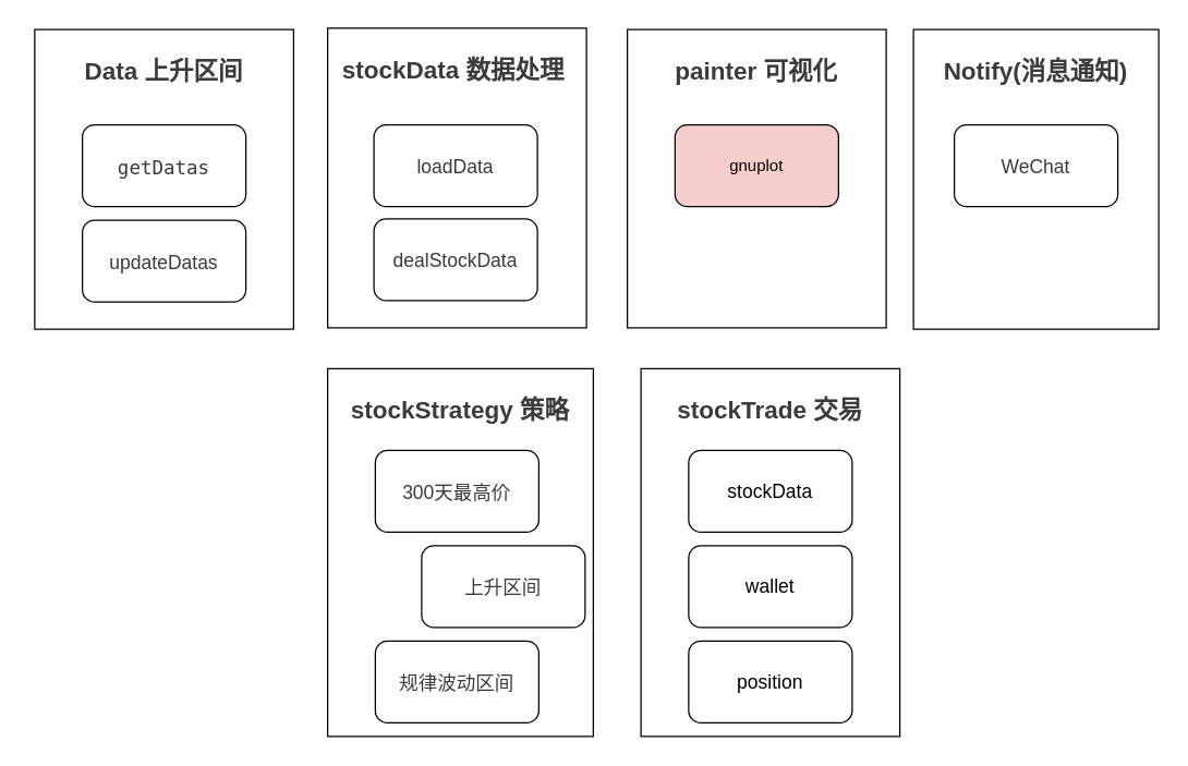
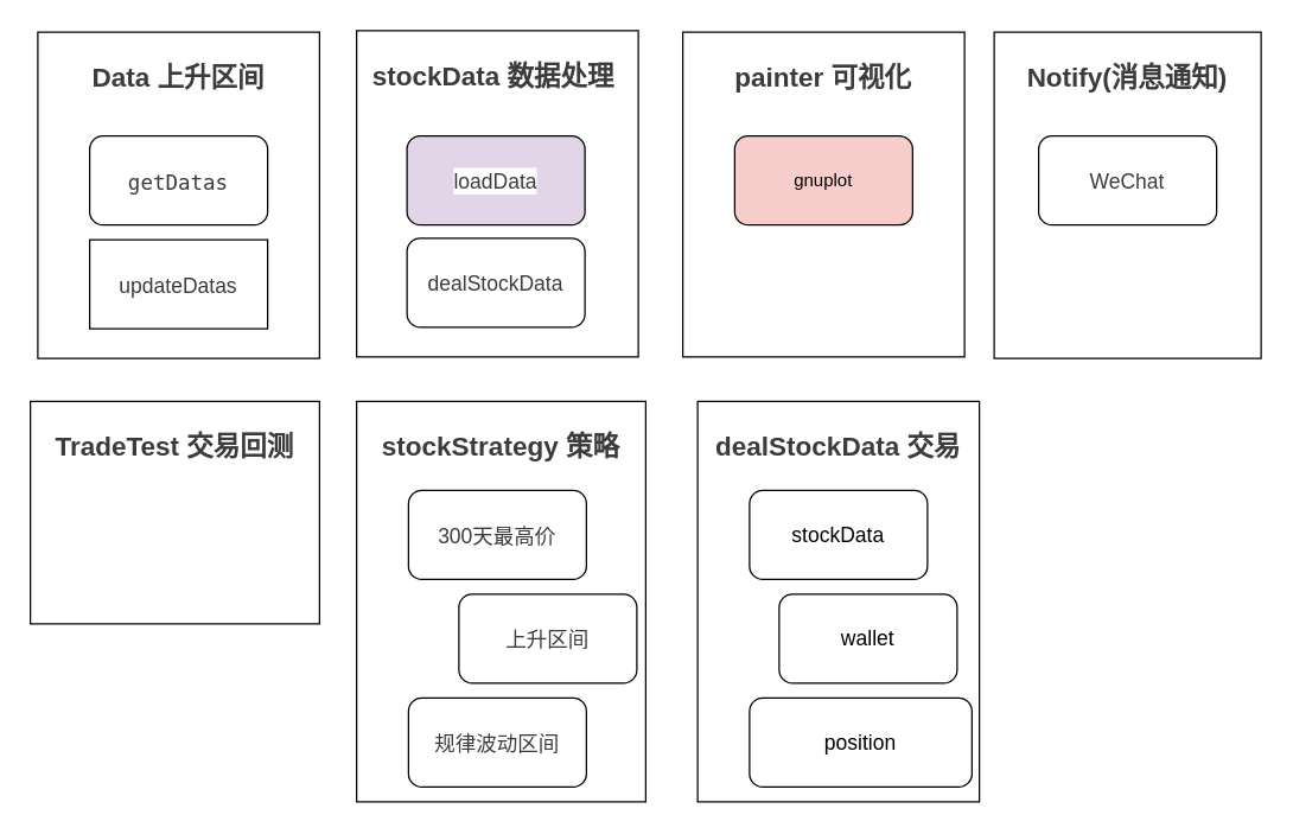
  <mxCell id="0" />
  <mxCell id="1" parent="0" />
- <mxCell id="2" value="&lt;h2 style=&quot;color: light-dark(rgb(59, 59, 59), rgb(59, 59, 59)); background-color: light-dark(rgb(255, 255, 255), rgb(255, 255, 255)); line-height: 18px; white-space: pre;&quot;&gt;&lt;font face=&quot;Helvetica&quot;&gt;stockTrade 交易&lt;/font&gt;&lt;/h2&gt;" style="rounded=0;whiteSpace=wrap;html=1;verticalAlign=top;" vertex="1" parent="1"><mxGeometry x="470" y="270" width="190" height="270" as="geometry" /></mxCell>
+ <mxCell id="2" value="&lt;h2 style=&quot;color: light-dark(rgb(59, 59, 59), rgb(59, 59, 59)); background-color: light-dark(rgb(255, 255, 255), rgb(255, 255, 255)); line-height: 18px; white-space: pre;&quot;&gt;&lt;font face=&quot;Helvetica&quot;&gt;dealStockData 交易&lt;/font&gt;&lt;/h2&gt;" style="rounded=0;whiteSpace=wrap;html=1;verticalAlign=top;" vertex="1" parent="1"><mxGeometry x="470" y="270" width="190" height="270" as="geometry" /></mxCell>
  <mxCell id="3" value="&lt;h2 style=&quot;color: light-dark(rgb(59, 59, 59), rgb(59, 59, 59)); background-color: light-dark(rgb(255, 255, 255), rgb(255, 255, 255)); line-height: 18px; white-space: pre;&quot;&gt;Notify(消息通知)&lt;/h2&gt;" style="rounded=0;whiteSpace=wrap;html=1;verticalAlign=top;" vertex="1" parent="1"><mxGeometry x="670" y="21" width="180" height="220" as="geometry" /></mxCell>
  <mxCell id="4" value="&lt;h2 style=&quot;color: light-dark(rgb(59, 59, 59), rgb(59, 59, 59)); background-color: light-dark(rgb(255, 255, 255), rgb(255, 255, 255)); line-height: 18px; white-space: pre;&quot;&gt;&lt;font face=&quot;Helvetica&quot;&gt;Data 上升区间&lt;/font&gt;&lt;/h2&gt;" style="rounded=0;whiteSpace=wrap;html=1;verticalAlign=top;" vertex="1" parent="1"><mxGeometry x="25" y="21" width="190" height="220" as="geometry" /></mxCell>
  <mxCell id="5" value="&lt;h2 style=&quot;color: light-dark(rgb(59, 59, 59), rgb(59, 59, 59)); background-color: light-dark(rgb(255, 255, 255), rgb(255, 255, 255)); line-height: 18px; white-space: pre;&quot;&gt;&lt;font face=&quot;Helvetica&quot;&gt;stockData 数据处理 &lt;/font&gt;&lt;/h2&gt;" style="rounded=0;whiteSpace=wrap;html=1;verticalAlign=top;" vertex="1" parent="1"><mxGeometry x="240" y="20" width="190" height="220" as="geometry" /></mxCell>
  <mxCell id="6" value="&lt;h2 style=&quot;color: light-dark(rgb(59, 59, 59), rgb(59, 59, 59)); background-color: light-dark(rgb(255, 255, 255), rgb(255, 255, 255)); line-height: 18px; white-space: pre;&quot;&gt;painter 可视化&lt;br&gt;&lt;/h2&gt;" style="rounded=0;whiteSpace=wrap;html=1;verticalAlign=top;" vertex="1" parent="1"><mxGeometry x="460" y="21" width="190" height="219" as="geometry" /></mxCell>
  <mxCell id="7" value="&lt;h2 style=&quot;color: light-dark(rgb(59, 59, 59), rgb(59, 59, 59)); background-color: light-dark(rgb(255, 255, 255), rgb(255, 255, 255)); line-height: 18px; white-space: pre;&quot;&gt;stockStrategy 策略&lt;br&gt;&lt;/h2&gt;" style="rounded=0;whiteSpace=wrap;html=1;verticalAlign=top;" vertex="1" parent="1"><mxGeometry x="240" y="270" width="195" height="270" as="geometry" /></mxCell>
- <mxCell id="8" value="&lt;div style=&quot;color: rgb(59, 59, 59); line-height: 18px; white-space: pre;&quot;&gt;&lt;div style=&quot;line-height: 18px;&quot;&gt;loadData&lt;/div&gt;&lt;/div&gt;" style="rounded=1;whiteSpace=wrap;html=1;fontFamily=Helvetica;fontSize=14;labelBackgroundColor=default;" vertex="1" parent="1"><mxGeometry x="274" y="91" width="120" height="60" as="geometry" /></mxCell>
+ <mxCell id="8" value="&lt;div style=&quot;color: rgb(59, 59, 59); line-height: 18px; white-space: pre;&quot;&gt;&lt;div style=&quot;line-height: 18px;&quot;&gt;loadData&lt;/div&gt;&lt;/div&gt;" style="rounded=1;whiteSpace=wrap;html=1;fontFamily=Helvetica;fontSize=14;labelBackgroundColor=default;fillColor=#e1d5e7;" vertex="1" parent="1"><mxGeometry x="274" y="91" width="120" height="60" as="geometry" /></mxCell>
  <mxCell id="9" value="&lt;div style=&quot;color: rgb(59, 59, 59); line-height: 18px; white-space: pre;&quot;&gt;&lt;div style=&quot;line-height: 18px;&quot;&gt;WeChat&lt;/div&gt;&lt;/div&gt;" style="rounded=1;whiteSpace=wrap;html=1;fontFamily=Helvetica;fontSize=14;labelBackgroundColor=default;" vertex="1" parent="1"><mxGeometry x="700" y="91" width="120" height="60" as="geometry" /></mxCell>
  <mxCell id="10" value="&lt;div style=&quot;color: rgb(59, 59, 59); line-height: 18px; white-space: pre;&quot;&gt;&lt;div style=&quot;line-height: 18px;&quot;&gt;&lt;div style=&quot;margin-top: 0px; border: 1px solid var(--vscode-widget-border); padding: 16px; border-radius: 3px; overflow: auto; text-wrap: wrap; text-align: start;&quot;&gt;&lt;code data-line=&quot;119&quot; class=&quot;code-line&quot; dir=&quot;auto&quot; style=&quot;color: var(--vscode-editor-foreground); background-image: none; background-position: initial; background-size: initial; background-repeat: initial; background-attachment: initial; background-origin: initial; background-clip: initial; padding: 0px; border-radius: 4px; line-height: 1.357em; display: inline-block; tab-size: 4; position: relative;&quot;&gt;getDatas&lt;/code&gt;&lt;/div&gt;&lt;/div&gt;&lt;/div&gt;" style="rounded=1;whiteSpace=wrap;html=1;verticalAlign=top;fontFamily=Helvetica;fontSize=14;labelBackgroundColor=default;" vertex="1" parent="1"><mxGeometry x="60" y="91" width="120" height="60" as="geometry" /></mxCell>
- <mxCell id="11" value="&lt;div style=&quot;color: rgb(59, 59, 59); line-height: 18px; white-space: pre;&quot;&gt;&lt;font&gt;updateDatas&lt;/font&gt;&lt;/div&gt;" style="rounded=1;whiteSpace=wrap;html=1;fontFamily=Helvetica;fontSize=14;labelBackgroundColor=default;" vertex="1" parent="1"><mxGeometry x="60" y="161" width="120" height="60" as="geometry" /></mxCell>
+ <mxCell id="11" value="&lt;div style=&quot;color: rgb(59, 59, 59); line-height: 18px; white-space: pre;&quot;&gt;&lt;font&gt;updateDatas&lt;/font&gt;&lt;/div&gt;" style="whiteSpace=wrap;html=1;fontFamily=Helvetica;fontSize=14;labelBackgroundColor=default;rounded=0;" vertex="1" parent="1"><mxGeometry x="60" y="161" width="120" height="60" as="geometry" /></mxCell>
  <mxCell id="12" value="&lt;div style=&quot;color: rgb(59, 59, 59); line-height: 18px; white-space: pre;&quot;&gt;&lt;div style=&quot;line-height: 18px;&quot;&gt;&lt;span style=&quot;text-align: left; white-space: normal;&quot;&gt;dealStockData&lt;/span&gt;&lt;br&gt;&lt;/div&gt;&lt;/div&gt;" style="rounded=1;whiteSpace=wrap;html=1;fontFamily=Helvetica;fontSize=14;labelBackgroundColor=default;" vertex="1" parent="1"><mxGeometry x="274" y="160" width="120" height="60" as="geometry" /></mxCell>
  <mxCell id="13" value="gnuplot" style="rounded=1;whiteSpace=wrap;html=1;fillColor=#f8cecc;" vertex="1" parent="1"><mxGeometry x="495" y="91" width="120" height="60" as="geometry" /></mxCell>
- <mxCell id="15" value="&lt;font style=&quot;font-size: 14px;&quot;&gt;wallet&lt;/font&gt;" style="rounded=1;whiteSpace=wrap;html=1;" vertex="1" parent="1"><mxGeometry x="505" y="400" width="120" height="60" as="geometry" /></mxCell>
+ <mxCell id="14" value="&lt;h2 style=&quot;color: light-dark(rgb(59, 59, 59), rgb(59, 59, 59)); background-color: light-dark(rgb(255, 255, 255), rgb(255, 255, 255)); line-height: 18px; white-space: pre;&quot;&gt;&lt;font face=&quot;Helvetica&quot;&gt;TradeTest 交易回测&lt;/font&gt;&lt;/h2&gt;" style="rounded=0;whiteSpace=wrap;html=1;verticalAlign=top;" vertex="1" parent="1"><mxGeometry x="20" y="270" width="195" height="150" as="geometry" /></mxCell>
+ <mxCell id="15" value="&lt;font style=&quot;font-size: 14px;&quot;&gt;wallet&lt;/font&gt;" style="rounded=1;whiteSpace=wrap;html=1;" vertex="1" parent="1"><mxGeometry x="525" y="400" width="120" height="60" as="geometry" /></mxCell>
  <mxCell id="16" value="&lt;font style=&quot;font-size: 14px;&quot;&gt;stockData&lt;/font&gt;" style="rounded=1;whiteSpace=wrap;html=1;" vertex="1" parent="1"><mxGeometry x="505" y="330" width="120" height="60" as="geometry" /></mxCell>
  <mxCell id="17" value="&lt;div style=&quot;color: rgb(59, 59, 59); line-height: 18px; white-space: pre;&quot;&gt;&lt;div style=&quot;line-height: 18px;&quot;&gt;300天最高价&lt;/div&gt;&lt;/div&gt;" style="rounded=1;whiteSpace=wrap;html=1;fontFamily=Helvetica;fontSize=14;labelBackgroundColor=default;" vertex="1" parent="1"><mxGeometry x="275" y="330" width="120" height="60" as="geometry" /></mxCell>
  <mxCell id="18" value="&lt;div style=&quot;color: rgb(59, 59, 59); line-height: 18px; white-space: pre;&quot;&gt;&lt;div style=&quot;line-height: 18px;&quot;&gt;上升区间&lt;/div&gt;&lt;/div&gt;" style="rounded=1;whiteSpace=wrap;html=1;fontFamily=Helvetica;fontSize=14;labelBackgroundColor=default;" vertex="1" parent="1"><mxGeometry x="309" y="400" width="120" height="60" as="geometry" /></mxCell>
  <mxCell id="19" value="&lt;div style=&quot;color: rgb(59, 59, 59); line-height: 18px; white-space: pre;&quot;&gt;&lt;div style=&quot;line-height: 18px;&quot;&gt;规律波动区间&lt;/div&gt;&lt;/div&gt;" style="rounded=1;whiteSpace=wrap;html=1;fontFamily=Helvetica;fontSize=14;labelBackgroundColor=default;" vertex="1" parent="1"><mxGeometry x="275" y="470" width="120" height="60" as="geometry" /></mxCell>
- <mxCell id="20" value="&lt;font style=&quot;font-size: 14px;&quot;&gt;position&lt;/font&gt;" style="rounded=1;whiteSpace=wrap;html=1;" vertex="1" parent="1"><mxGeometry x="505" y="470" width="120" height="60" as="geometry" /></mxCell>
+ <mxCell id="20" value="&lt;font style=&quot;font-size: 14px;&quot;&gt;position&lt;/font&gt;" style="rounded=1;whiteSpace=wrap;html=1;" vertex="1" parent="1"><mxGeometry x="505" y="470" width="150" height="60" as="geometry" /></mxCell>
